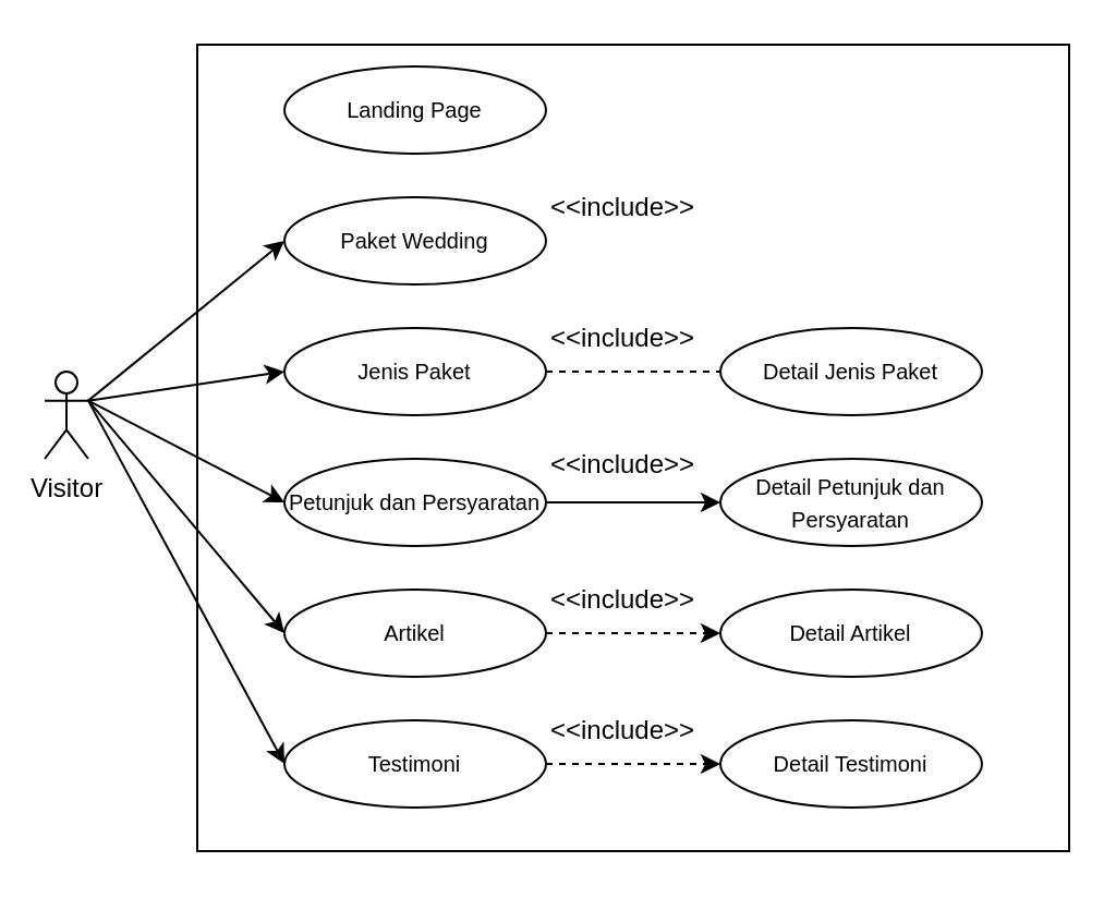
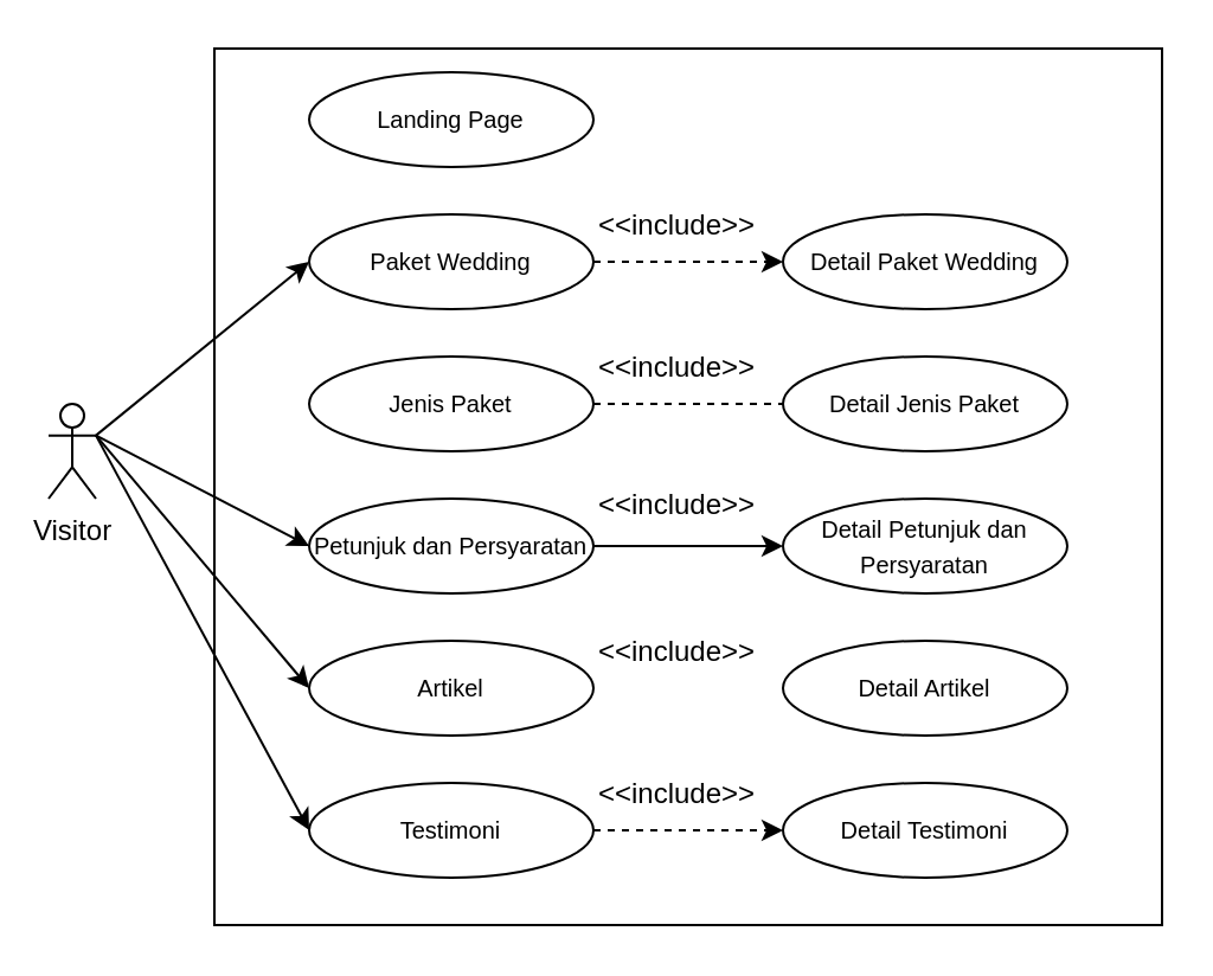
  <mxCell id="0" />
  <mxCell id="1" parent="0" />
  <mxCell id="2" value="" style="rounded=0;whiteSpace=wrap;html=1;verticalAlign=middle;" vertex="1" parent="1"><mxGeometry x="90" y="20" width="400" height="370" as="geometry" /></mxCell>
  <mxCell id="3" value="&lt;font style=&quot;font-size: 10px;&quot;&gt;Landing Page&lt;/font&gt;" style="ellipse;whiteSpace=wrap;html=1;" parent="1" vertex="1"><mxGeometry x="130" y="30" width="120" height="40" as="geometry" /></mxCell>
+ <mxCell id="4" value="" style="edgeStyle=orthogonalEdgeStyle;rounded=0;orthogonalLoop=1;jettySize=auto;html=1;dashed=1;" parent="1" source="5" target="20" edge="1"><mxGeometry relative="1" as="geometry" /></mxCell>
  <mxCell id="5" value="&lt;font style=&quot;font-size: 10px;&quot;&gt;Paket Wedding&lt;/font&gt;" style="ellipse;whiteSpace=wrap;html=1;" parent="1" vertex="1"><mxGeometry x="130" y="90" width="120" height="40" as="geometry" /></mxCell>
  <mxCell id="6" value="" style="edgeStyle=orthogonalEdgeStyle;rounded=0;orthogonalLoop=1;jettySize=auto;html=1;dashed=1;endArrow=none;" parent="1" source="7" target="22" edge="1"><mxGeometry relative="1" as="geometry" /></mxCell>
  <mxCell id="7" value="&lt;font style=&quot;font-size: 10px;&quot;&gt;Jenis Paket&lt;/font&gt;" style="ellipse;whiteSpace=wrap;html=1;" parent="1" vertex="1"><mxGeometry x="130" y="150" width="120" height="40" as="geometry" /></mxCell>
  <mxCell id="8" style="edgeStyle=orthogonalEdgeStyle;rounded=0;orthogonalLoop=1;jettySize=auto;html=1;entryX=0;entryY=0.5;entryDx=0;entryDy=0;dashed=0;" edge="1" parent="1" source="9" target="28"><mxGeometry relative="1" as="geometry" /></mxCell>
  <mxCell id="9" value="&lt;font style=&quot;font-size: 10px;&quot;&gt;Petunjuk dan Persyaratan&lt;/font&gt;" style="ellipse;whiteSpace=wrap;html=1;" parent="1" vertex="1"><mxGeometry x="130" y="210" width="120" height="40" as="geometry" /></mxCell>
  <mxCell id="10" value="Visitor" style="shape=umlActor;verticalLabelPosition=bottom;verticalAlign=top;html=1;" parent="1" vertex="1"><mxGeometry x="20" y="170" width="20" height="40" as="geometry" /></mxCell>
  <mxCell id="11" value="" style="endArrow=classic;html=1;rounded=0;entryX=0;entryY=0.5;entryDx=0;entryDy=0;exitX=1;exitY=0.333;exitDx=0;exitDy=0;exitPerimeter=0;" parent="1" source="10" target="5" edge="1"><mxGeometry width="50" height="50" relative="1" as="geometry"><mxPoint x="40" y="180" as="sourcePoint" /><mxPoint x="160" y="70" as="targetPoint" /></mxGeometry></mxCell>
- <mxCell id="12" value="" style="endArrow=classic;html=1;rounded=0;entryX=0;entryY=0.5;entryDx=0;entryDy=0;exitX=1;exitY=0.333;exitDx=0;exitDy=0;exitPerimeter=0;" parent="1" source="10" target="7" edge="1"><mxGeometry width="50" height="50" relative="1" as="geometry"><mxPoint x="40" y="180" as="sourcePoint" /><mxPoint x="170" y="80" as="targetPoint" /></mxGeometry></mxCell>
  <mxCell id="13" value="" style="endArrow=classic;html=1;rounded=0;exitX=1;exitY=0.333;exitDx=0;exitDy=0;exitPerimeter=0;entryX=0;entryY=0.5;entryDx=0;entryDy=0;" parent="1" source="10" target="9" edge="1"><mxGeometry width="50" height="50" relative="1" as="geometry"><mxPoint x="70" y="213" as="sourcePoint" /><mxPoint x="180" y="90" as="targetPoint" /></mxGeometry></mxCell>
- <mxCell id="14" value="" style="edgeStyle=orthogonalEdgeStyle;rounded=0;orthogonalLoop=1;jettySize=auto;html=1;dashed=1;" parent="1" source="15" target="24" edge="1"><mxGeometry relative="1" as="geometry" /></mxCell>
  <mxCell id="15" value="&lt;font style=&quot;font-size: 10px;&quot;&gt;Artikel&lt;/font&gt;" style="ellipse;whiteSpace=wrap;html=1;" parent="1" vertex="1"><mxGeometry x="130" y="270" width="120" height="40" as="geometry" /></mxCell>
  <mxCell id="16" value="" style="endArrow=classic;html=1;rounded=0;entryX=0;entryY=0.5;entryDx=0;entryDy=0;exitX=1;exitY=0.333;exitDx=0;exitDy=0;exitPerimeter=0;" parent="1" source="10" target="15" edge="1"><mxGeometry width="50" height="50" relative="1" as="geometry"><mxPoint x="50" y="190" as="sourcePoint" /><mxPoint x="140" y="220" as="targetPoint" /></mxGeometry></mxCell>
  <mxCell id="17" value="" style="edgeStyle=orthogonalEdgeStyle;rounded=0;orthogonalLoop=1;jettySize=auto;html=1;dashed=1;" parent="1" source="18" target="26" edge="1"><mxGeometry relative="1" as="geometry" /></mxCell>
  <mxCell id="18" value="&lt;font style=&quot;font-size: 10px;&quot;&gt;Testimoni&lt;/font&gt;" style="ellipse;whiteSpace=wrap;html=1;" parent="1" vertex="1"><mxGeometry x="130" y="330" width="120" height="40" as="geometry" /></mxCell>
  <mxCell id="19" value="" style="endArrow=classic;html=1;rounded=0;entryX=0;entryY=0.5;entryDx=0;entryDy=0;exitX=1;exitY=0.333;exitDx=0;exitDy=0;exitPerimeter=0;" parent="1" source="10" target="18" edge="1"><mxGeometry width="50" height="50" relative="1" as="geometry"><mxPoint x="50" y="193" as="sourcePoint" /><mxPoint x="140" y="300" as="targetPoint" /></mxGeometry></mxCell>
+ <mxCell id="20" value="&lt;font style=&quot;font-size: 10px;&quot;&gt;Detail Paket Wedding&lt;/font&gt;" style="ellipse;whiteSpace=wrap;html=1;" parent="1" vertex="1"><mxGeometry x="330" y="90" width="120" height="40" as="geometry" /></mxCell>
  <mxCell id="21" value="&amp;lt;&amp;lt;include&amp;gt;&amp;gt;" style="text;html=1;align=center;verticalAlign=middle;resizable=0;points=[];autosize=1;strokeColor=none;fillColor=none;" parent="1" vertex="1"><mxGeometry x="240" y="80" width="90" height="30" as="geometry" /></mxCell>
  <mxCell id="22" value="&lt;font style=&quot;font-size: 10px;&quot;&gt;Detail Jenis Paket&lt;/font&gt;" style="ellipse;whiteSpace=wrap;html=1;" parent="1" vertex="1"><mxGeometry x="330" y="150" width="120" height="40" as="geometry" /></mxCell>
  <mxCell id="23" value="&amp;lt;&amp;lt;include&amp;gt;&amp;gt;" style="text;html=1;align=center;verticalAlign=middle;resizable=0;points=[];autosize=1;strokeColor=none;fillColor=none;" parent="1" vertex="1"><mxGeometry x="240" y="140" width="90" height="30" as="geometry" /></mxCell>
  <mxCell id="24" value="&lt;font style=&quot;font-size: 10px;&quot;&gt;Detail Artikel&lt;/font&gt;" style="ellipse;whiteSpace=wrap;html=1;" parent="1" vertex="1"><mxGeometry x="330" y="270" width="120" height="40" as="geometry" /></mxCell>
  <mxCell id="25" value="&amp;lt;&amp;lt;include&amp;gt;&amp;gt;" style="text;html=1;align=center;verticalAlign=middle;resizable=0;points=[];autosize=1;strokeColor=none;fillColor=none;" parent="1" vertex="1"><mxGeometry x="240" y="260" width="90" height="30" as="geometry" /></mxCell>
  <mxCell id="26" value="&lt;font style=&quot;font-size: 10px;&quot;&gt;Detail Testimoni&lt;/font&gt;" style="ellipse;whiteSpace=wrap;html=1;" parent="1" vertex="1"><mxGeometry x="330" y="330" width="120" height="40" as="geometry" /></mxCell>
  <mxCell id="27" value="&amp;lt;&amp;lt;include&amp;gt;&amp;gt;" style="text;html=1;align=center;verticalAlign=middle;resizable=0;points=[];autosize=1;strokeColor=none;fillColor=none;" parent="1" vertex="1"><mxGeometry x="240" y="320" width="90" height="30" as="geometry" /></mxCell>
  <mxCell id="28" value="&lt;font style=&quot;font-size: 10px;&quot;&gt;Detail Petunjuk dan Persyaratan&lt;/font&gt;" style="ellipse;whiteSpace=wrap;html=1;" vertex="1" parent="1"><mxGeometry x="330" y="210" width="120" height="40" as="geometry" /></mxCell>
  <mxCell id="29" value="&amp;lt;&amp;lt;include&amp;gt;&amp;gt;" style="text;html=1;align=center;verticalAlign=middle;resizable=0;points=[];autosize=1;strokeColor=none;fillColor=none;" vertex="1" parent="1"><mxGeometry x="240" y="198" width="90" height="30" as="geometry" /></mxCell>
